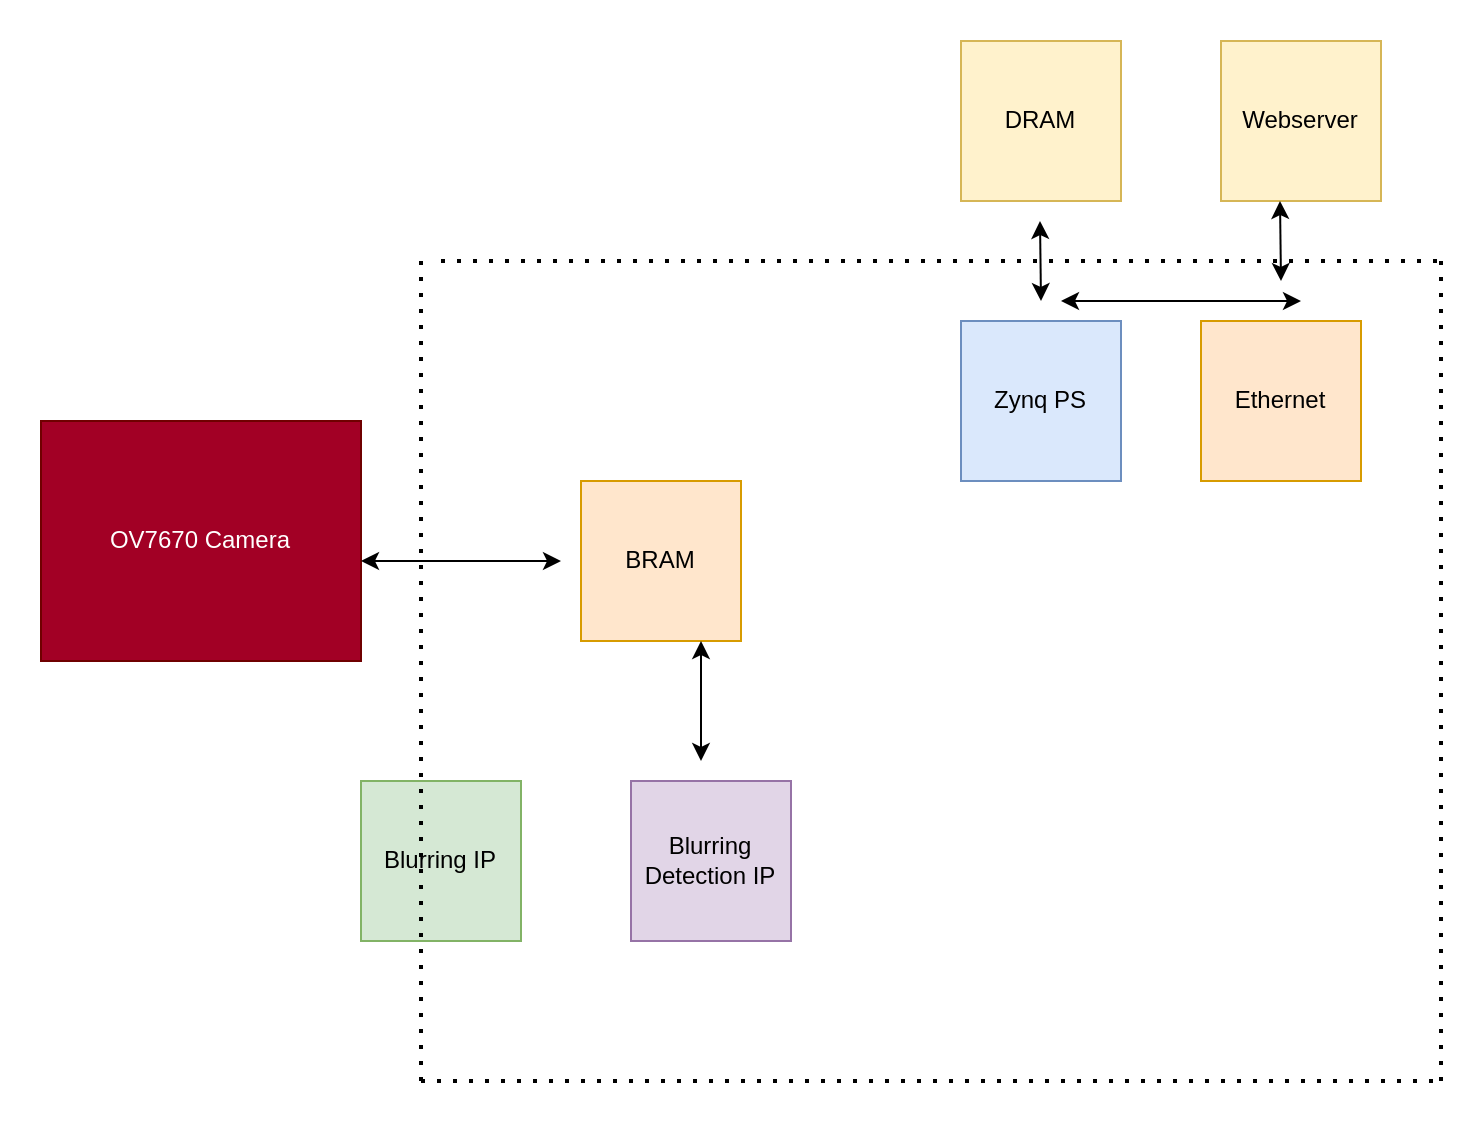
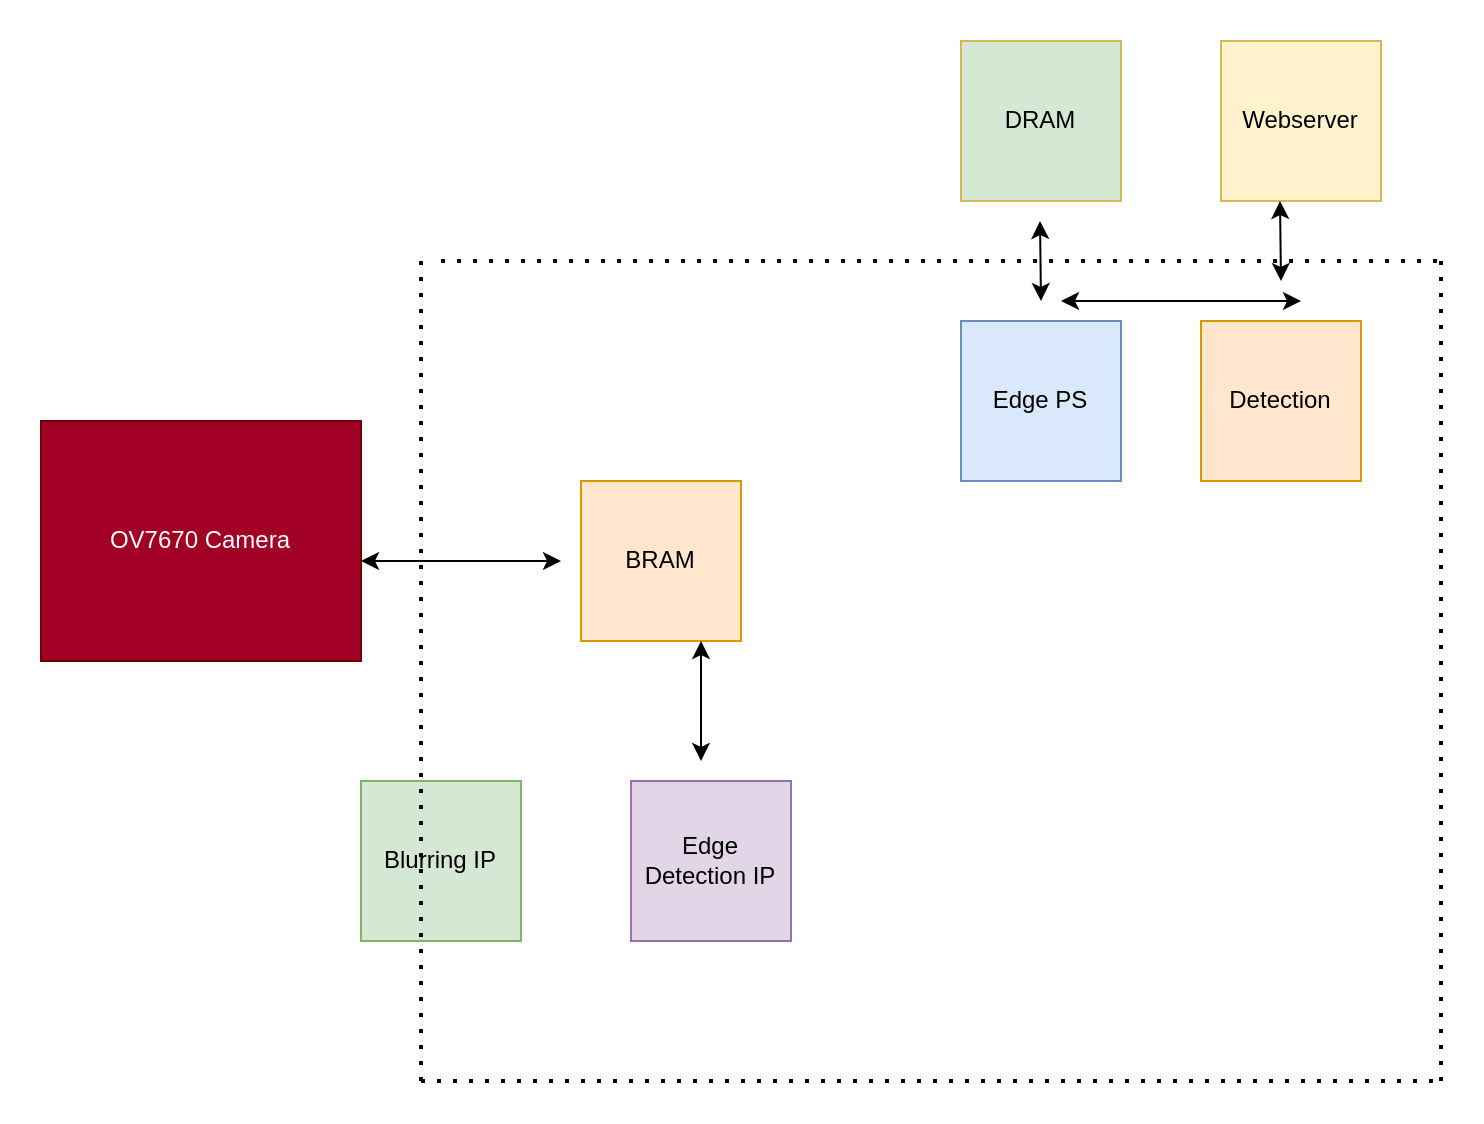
  <mxCell id="0" />
  <mxCell id="1" parent="0" />
  <mxCell id="2" value="OV7670 Camera" style="rounded=0;whiteSpace=wrap;html=1;fillColor=#a20025;fontColor=#ffffff;strokeColor=#6F0000;" vertex="1" parent="1"><mxGeometry x="20" y="210" width="160" height="120" as="geometry" /></mxCell>
  <mxCell id="3" value="" style="endArrow=classic;startArrow=classic;html=1;" edge="1" parent="1"><mxGeometry width="50" height="50" relative="1" as="geometry"><mxPoint x="180" y="280" as="sourcePoint" /><mxPoint x="280" y="280" as="targetPoint" /></mxGeometry></mxCell>
- <mxCell id="4" value="Blurring Detection IP" style="whiteSpace=wrap;html=1;aspect=fixed;fillColor=#e1d5e7;strokeColor=#9673a6;" vertex="1" parent="1"><mxGeometry x="315" y="390" width="80" height="80" as="geometry" /></mxCell>
+ <mxCell id="4" value="Edge Detection IP" style="whiteSpace=wrap;html=1;aspect=fixed;fillColor=#e1d5e7;strokeColor=#9673a6;" vertex="1" parent="1"><mxGeometry x="315" y="390" width="80" height="80" as="geometry" /></mxCell>
  <mxCell id="5" value="Blurring IP" style="whiteSpace=wrap;html=1;aspect=fixed;fillColor=#d5e8d4;strokeColor=#82b366;" vertex="1" parent="1"><mxGeometry x="180" y="390" width="80" height="80" as="geometry" /></mxCell>
  <mxCell id="6" value="BRAM" style="whiteSpace=wrap;html=1;aspect=fixed;fillColor=#ffe6cc;strokeColor=#d79b00;" vertex="1" parent="1"><mxGeometry x="290" y="240" width="80" height="80" as="geometry" /></mxCell>
  <mxCell id="7" value="" style="endArrow=classic;startArrow=classic;html=1;" edge="1" parent="1"><mxGeometry width="50" height="50" relative="1" as="geometry"><mxPoint x="350" y="320" as="sourcePoint" /><mxPoint x="350" y="380" as="targetPoint" /></mxGeometry></mxCell>
- <mxCell id="8" value="DRAM" style="whiteSpace=wrap;html=1;aspect=fixed;fillColor=#fff2cc;strokeColor=#d6b656;" vertex="1" parent="1"><mxGeometry x="480" y="20" width="80" height="80" as="geometry" /></mxCell>
+ <mxCell id="8" value="DRAM" style="whiteSpace=wrap;html=1;aspect=fixed;fillColor=#d5e8d4;strokeColor=#d6b656;" vertex="1" parent="1"><mxGeometry x="480" y="20" width="80" height="80" as="geometry" /></mxCell>
  <mxCell id="9" value="" style="endArrow=classic;startArrow=classic;html=1;" edge="1" parent="1"><mxGeometry width="50" height="50" relative="1" as="geometry"><mxPoint x="520" y="150" as="sourcePoint" /><mxPoint x="519.5" y="110" as="targetPoint" /></mxGeometry></mxCell>
- <mxCell id="10" value="Zynq PS" style="whiteSpace=wrap;html=1;aspect=fixed;fillColor=#dae8fc;strokeColor=#6c8ebf;" vertex="1" parent="1"><mxGeometry x="480" y="160" width="80" height="80" as="geometry" /></mxCell>
- <mxCell id="11" value="Ethernet" style="whiteSpace=wrap;html=1;aspect=fixed;fillColor=#ffe6cc;strokeColor=#d79b00;" vertex="1" parent="1"><mxGeometry x="600" y="160" width="80" height="80" as="geometry" /></mxCell>
+ <mxCell id="10" value="Edge PS" style="whiteSpace=wrap;html=1;aspect=fixed;fillColor=#dae8fc;strokeColor=#6c8ebf;" vertex="1" parent="1"><mxGeometry x="480" y="160" width="80" height="80" as="geometry" /></mxCell>
+ <mxCell id="11" value="Detection" style="whiteSpace=wrap;html=1;aspect=fixed;fillColor=#ffe6cc;strokeColor=#d79b00;" vertex="1" parent="1"><mxGeometry x="600" y="160" width="80" height="80" as="geometry" /></mxCell>
  <mxCell id="12" value="Webserver" style="whiteSpace=wrap;html=1;aspect=fixed;fillColor=#fff2cc;strokeColor=#d6b656;" vertex="1" parent="1"><mxGeometry x="610" y="20" width="80" height="80" as="geometry" /></mxCell>
  <mxCell id="13" value="" style="endArrow=none;dashed=1;html=1;dashPattern=1 3;strokeWidth=2;" edge="1" parent="1"><mxGeometry width="50" height="50" relative="1" as="geometry"><mxPoint x="220" y="130" as="sourcePoint" /><mxPoint x="720" y="130" as="targetPoint" /></mxGeometry></mxCell>
  <mxCell id="14" value="" style="endArrow=none;dashed=1;html=1;dashPattern=1 3;strokeWidth=2;" edge="1" parent="1"><mxGeometry width="50" height="50" relative="1" as="geometry"><mxPoint x="720" y="540" as="sourcePoint" /><mxPoint x="720" y="130" as="targetPoint" /></mxGeometry></mxCell>
  <mxCell id="15" value="" style="endArrow=none;dashed=1;html=1;dashPattern=1 3;strokeWidth=2;" edge="1" parent="1"><mxGeometry width="50" height="50" relative="1" as="geometry"><mxPoint x="210" y="540" as="sourcePoint" /><mxPoint x="720" y="540" as="targetPoint" /></mxGeometry></mxCell>
  <mxCell id="16" value="" style="endArrow=none;dashed=1;html=1;dashPattern=1 3;strokeWidth=2;" edge="1" parent="1"><mxGeometry width="50" height="50" relative="1" as="geometry"><mxPoint x="210" y="540" as="sourcePoint" /><mxPoint x="210" y="130" as="targetPoint" /></mxGeometry></mxCell>
  <mxCell id="17" value="" style="endArrow=classic;startArrow=classic;html=1;" edge="1" parent="1"><mxGeometry width="50" height="50" relative="1" as="geometry"><mxPoint x="530" y="150" as="sourcePoint" /><mxPoint x="650" y="150" as="targetPoint" /></mxGeometry></mxCell>
  <mxCell id="18" value="" style="endArrow=classic;startArrow=classic;html=1;" edge="1" parent="1"><mxGeometry width="50" height="50" relative="1" as="geometry"><mxPoint x="640" y="140" as="sourcePoint" /><mxPoint x="639.5" y="100" as="targetPoint" /></mxGeometry></mxCell>
